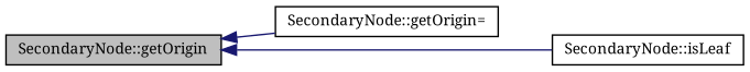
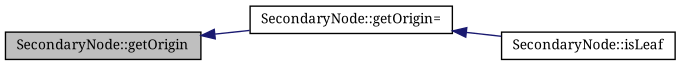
  digraph {
    fontname="Noto Serif"
    rankdir=LR
    node [color=black fillcolor=white fontname="Noto Serif" fontsize=10 shape=record style=filled]
    edge [color=midnightblue dir=back fontname="Noto Serif" fontsize=10 labelfontname=FreeSans labelfontsize=10 style=solid]
    n1 [fillcolor=grey75 fontcolor=black height=0.2 label="SecondaryNode::getOrigin" width=0.4]
    n2 [height=0.2 label="SecondaryNode::getOrigin=" width=0.4]
    n3 [height=0.2 label="SecondaryNode::isLeaf" width=0.4]
    n1 -> n2
-   n1 -> n3
+   n2 -> n3
  }
